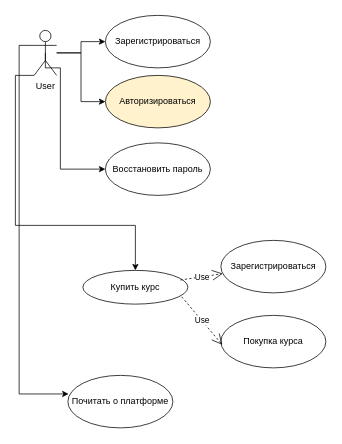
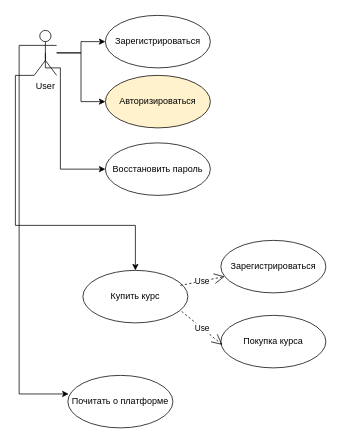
  <mxCell id="0" />
  <mxCell id="1" parent="0" />
  <mxCell id="2" style="edgeStyle=orthogonalEdgeStyle;rounded=0;orthogonalLoop=1;jettySize=auto;html=1;" edge="1" parent="1" source="7" target="8"><mxGeometry relative="1" as="geometry" /></mxCell>
  <mxCell id="3" style="edgeStyle=orthogonalEdgeStyle;rounded=0;orthogonalLoop=1;jettySize=auto;html=1;" edge="1" parent="1" source="7" target="9"><mxGeometry relative="1" as="geometry" /></mxCell>
  <mxCell id="4" style="edgeStyle=orthogonalEdgeStyle;rounded=0;orthogonalLoop=1;jettySize=auto;html=1;entryX=0;entryY=0.5;entryDx=0;entryDy=0;exitX=0.5;exitY=0.5;exitDx=0;exitDy=0;exitPerimeter=0;" edge="1" parent="1" source="7" target="10"><mxGeometry relative="1" as="geometry"><Array as="points"><mxPoint x="80" y="90" /><mxPoint x="80" y="225" /></Array></mxGeometry></mxCell>
  <mxCell id="5" style="edgeStyle=orthogonalEdgeStyle;rounded=0;orthogonalLoop=1;jettySize=auto;html=1;exitX=0;exitY=0.333;exitDx=0;exitDy=0;exitPerimeter=0;entryX=0.007;entryY=0.354;entryDx=0;entryDy=0;entryPerimeter=0;" edge="1" parent="1" source="7" target="16"><mxGeometry relative="1" as="geometry" /></mxCell>
  <mxCell id="6" style="edgeStyle=orthogonalEdgeStyle;rounded=0;orthogonalLoop=1;jettySize=auto;html=1;entryX=0.5;entryY=0;entryDx=0;entryDy=0;exitX=0;exitY=1;exitDx=0;exitDy=0;exitPerimeter=0;" edge="1" parent="1" source="7" target="11"><mxGeometry relative="1" as="geometry"><Array as="points"><mxPoint x="20" y="300" /><mxPoint x="180" y="300" /></Array></mxGeometry></mxCell>
  <mxCell id="7" value="User" style="shape=umlActor;verticalLabelPosition=bottom;verticalAlign=top;html=1;outlineConnect=0;" vertex="1" parent="1"><mxGeometry x="45" y="40" width="30" height="60" as="geometry" /></mxCell>
  <mxCell id="8" value="Зарегистрироваться" style="ellipse;whiteSpace=wrap;html=1;" vertex="1" parent="1"><mxGeometry x="140" y="20" width="140" height="70" as="geometry" /></mxCell>
  <mxCell id="9" value="Авторизироваться" style="ellipse;whiteSpace=wrap;html=1;fillColor=#fff2cc;" vertex="1" parent="1"><mxGeometry x="140" y="100" width="140" height="70" as="geometry" /></mxCell>
  <mxCell id="10" value="Восстановить пароль" style="ellipse;whiteSpace=wrap;html=1;" vertex="1" parent="1"><mxGeometry x="140" y="190" width="140" height="70" as="geometry" /></mxCell>
- <mxCell id="11" value="Купить курс" style="ellipse;whiteSpace=wrap;html=1;" vertex="1" parent="1"><mxGeometry x="110" y="360" width="140" height="45" as="geometry" /></mxCell>
+ <mxCell id="11" value="Купить курс" style="ellipse;whiteSpace=wrap;html=1;" vertex="1" parent="1"><mxGeometry x="110" y="360" width="140" height="70" as="geometry" /></mxCell>
  <mxCell id="12" value="Зарегистрироваться" style="ellipse;whiteSpace=wrap;html=1;" vertex="1" parent="1"><mxGeometry x="294" y="320" width="140" height="70" as="geometry" /></mxCell>
  <mxCell id="13" value="Покупка курса" style="ellipse;whiteSpace=wrap;html=1;" vertex="1" parent="1"><mxGeometry x="294" y="420" width="140" height="70" as="geometry" /></mxCell>
  <mxCell id="14" value="Use" style="endArrow=open;endSize=12;dashed=1;html=1;rounded=0;exitX=0.929;exitY=0.286;exitDx=0;exitDy=0;exitPerimeter=0;" edge="1" parent="1" source="11" target="12"><mxGeometry width="160" relative="1" as="geometry"><mxPoint x="240" y="370" as="sourcePoint" /><mxPoint x="260" y="240" as="targetPoint" /></mxGeometry></mxCell>
  <mxCell id="15" value="Use" style="endArrow=open;endSize=12;dashed=1;html=1;rounded=0;exitX=0.941;exitY=0.782;exitDx=0;exitDy=0;exitPerimeter=0;entryX=0.014;entryY=0.561;entryDx=0;entryDy=0;entryPerimeter=0;" edge="1" parent="1" source="11" target="13"><mxGeometry width="160" relative="1" as="geometry"><mxPoint x="239" y="380" as="sourcePoint" /><mxPoint x="321" y="372" as="targetPoint" /></mxGeometry></mxCell>
  <mxCell id="16" value="Почитать о платформе" style="ellipse;whiteSpace=wrap;html=1;" vertex="1" parent="1"><mxGeometry x="90" y="500" width="140" height="70" as="geometry" /></mxCell>
